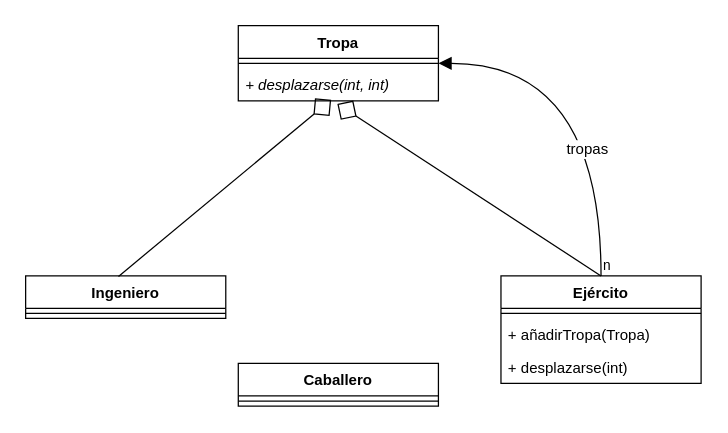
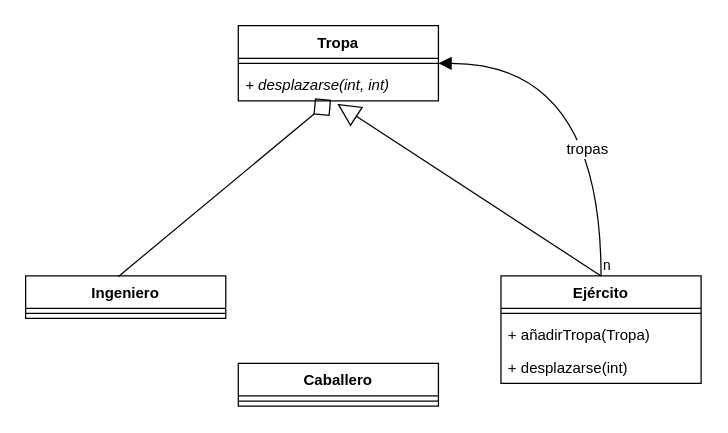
  <mxCell id="0" />
  <mxCell id="1" parent="0" />
  <mxCell id="2" value="Ejército" style="swimlane;fontStyle=1;align=center;verticalAlign=top;childLayout=stackLayout;horizontal=1;startSize=26;horizontalStack=0;resizeParent=1;resizeParentMax=0;resizeLast=0;collapsible=1;marginBottom=0;whiteSpace=wrap;html=1;" vertex="1" parent="1"><mxGeometry x="400" y="220" width="160" height="86" as="geometry" /></mxCell>
  <mxCell id="3" value="" style="line;strokeWidth=1;fillColor=none;align=left;verticalAlign=middle;spacingTop=-1;spacingLeft=3;spacingRight=3;rotatable=0;labelPosition=right;points=[];portConstraint=eastwest;strokeColor=inherit;" vertex="1" parent="2"><mxGeometry y="26" width="160" height="8" as="geometry" /></mxCell>
  <mxCell id="4" value="&lt;span&gt;+ añadirTropa(Tropa)&lt;/span&gt;" style="text;strokeColor=none;fillColor=none;align=left;verticalAlign=top;spacingLeft=4;spacingRight=4;overflow=hidden;rotatable=0;points=[[0,0.5],[1,0.5]];portConstraint=eastwest;whiteSpace=wrap;html=1;fontStyle=0" vertex="1" parent="2"><mxGeometry y="34" width="160" height="26" as="geometry" /></mxCell>
  <mxCell id="5" value="&lt;span&gt;+ desplazarse(int)&lt;/span&gt;" style="text;strokeColor=none;fillColor=none;align=left;verticalAlign=top;spacingLeft=4;spacingRight=4;overflow=hidden;rotatable=0;points=[[0,0.5],[1,0.5]];portConstraint=eastwest;whiteSpace=wrap;html=1;fontStyle=0" vertex="1" parent="2"><mxGeometry y="60" width="160" height="26" as="geometry" /></mxCell>
  <mxCell id="6" value="Caballero" style="swimlane;fontStyle=1;align=center;verticalAlign=top;childLayout=stackLayout;horizontal=1;startSize=26;horizontalStack=0;resizeParent=1;resizeParentMax=0;resizeLast=0;collapsible=1;marginBottom=0;whiteSpace=wrap;html=1;" vertex="1" parent="1"><mxGeometry x="190" y="290" width="160" height="34" as="geometry" /></mxCell>
  <mxCell id="7" value="" style="line;strokeWidth=1;fillColor=none;align=left;verticalAlign=middle;spacingTop=-1;spacingLeft=3;spacingRight=3;rotatable=0;labelPosition=right;points=[];portConstraint=eastwest;strokeColor=inherit;" vertex="1" parent="6"><mxGeometry y="26" width="160" height="8" as="geometry" /></mxCell>
  <mxCell id="8" value="Ingeniero" style="swimlane;fontStyle=1;align=center;verticalAlign=top;childLayout=stackLayout;horizontal=1;startSize=26;horizontalStack=0;resizeParent=1;resizeParentMax=0;resizeLast=0;collapsible=1;marginBottom=0;whiteSpace=wrap;html=1;" vertex="1" parent="1"><mxGeometry x="20" y="220" width="160" height="34" as="geometry" /></mxCell>
  <mxCell id="9" value="" style="line;strokeWidth=1;fillColor=none;align=left;verticalAlign=middle;spacingTop=-1;spacingLeft=3;spacingRight=3;rotatable=0;labelPosition=right;points=[];portConstraint=eastwest;strokeColor=inherit;" vertex="1" parent="8"><mxGeometry y="26" width="160" height="8" as="geometry" /></mxCell>
  <mxCell id="10" value="Tropa" style="swimlane;fontStyle=1;align=center;verticalAlign=top;childLayout=stackLayout;horizontal=1;startSize=26;horizontalStack=0;resizeParent=1;resizeParentMax=0;resizeLast=0;collapsible=1;marginBottom=0;whiteSpace=wrap;html=1;" vertex="1" parent="1"><mxGeometry x="190" y="20" width="160" height="60" as="geometry" /></mxCell>
  <mxCell id="11" value="" style="line;strokeWidth=1;fillColor=none;align=left;verticalAlign=middle;spacingTop=-1;spacingLeft=3;spacingRight=3;rotatable=0;labelPosition=right;points=[];portConstraint=eastwest;strokeColor=inherit;" vertex="1" parent="10"><mxGeometry y="26" width="160" height="8" as="geometry" /></mxCell>
  <mxCell id="12" value="&lt;i&gt;+ desplazarse(int, int)&lt;/i&gt;" style="text;strokeColor=none;fillColor=none;align=left;verticalAlign=top;spacingLeft=4;spacingRight=4;overflow=hidden;rotatable=0;points=[[0,0.5],[1,0.5]];portConstraint=eastwest;whiteSpace=wrap;html=1;" vertex="1" parent="10"><mxGeometry y="34" width="160" height="26" as="geometry" /></mxCell>
  <mxCell id="13" value="" style="endArrow=diamond;endSize=16;endFill=0;html=1;rounded=0;fontSize=12;curved=1;exitX=0.464;exitY=0.012;exitDx=0;exitDy=0;exitPerimeter=0;entryX=0.464;entryY=0.968;entryDx=0;entryDy=0;entryPerimeter=0;" edge="1" parent="1" source="8" target="12"><mxGeometry width="160" relative="1" as="geometry"><mxPoint x="200" y="160" as="sourcePoint" /><mxPoint x="360" y="160" as="targetPoint" /></mxGeometry></mxCell>
- <mxCell id="14" value="" style="endArrow=diamond;endSize=16;endFill=0;html=1;rounded=0;fontSize=12;curved=1;exitX=0.5;exitY=0;exitDx=0;exitDy=0;entryX=0.495;entryY=1.096;entryDx=0;entryDy=0;entryPerimeter=0;" edge="1" parent="1" source="2" target="12"><mxGeometry width="160" relative="1" as="geometry"><mxPoint x="220" y="266" as="sourcePoint" /><mxPoint x="390" y="150" as="targetPoint" /></mxGeometry></mxCell>
+ <mxCell id="14" value="" style="endArrow=block;endSize=16;endFill=0;html=1;rounded=0;fontSize=12;curved=1;exitX=0.5;exitY=0;exitDx=0;exitDy=0;entryX=0.495;entryY=1.096;entryDx=0;entryDy=0;entryPerimeter=0;" edge="1" parent="1" source="2" target="12"><mxGeometry width="160" relative="1" as="geometry"><mxPoint x="220" y="266" as="sourcePoint" /><mxPoint x="390" y="150" as="targetPoint" /></mxGeometry></mxCell>
  <mxCell id="15" value="" style="endArrow=block;endFill=1;html=1;edgeStyle=orthogonalEdgeStyle;align=left;verticalAlign=top;rounded=0;fontSize=12;startSize=8;endSize=8;curved=1;exitX=0.5;exitY=0;exitDx=0;exitDy=0;entryX=1;entryY=0.5;entryDx=0;entryDy=0;entryPerimeter=0;" edge="1" parent="1" source="2" target="11"><mxGeometry x="-1" relative="1" as="geometry"><mxPoint x="507" y="70" as="sourcePoint" /><mxPoint x="667" y="70" as="targetPoint" /></mxGeometry></mxCell>
  <mxCell id="16" value="n" style="edgeLabel;resizable=0;html=1;align=left;verticalAlign=bottom;" connectable="0" vertex="1" parent="15"><mxGeometry x="-1" relative="1" as="geometry" /></mxCell>
  <mxCell id="17" value="tropas" style="edgeLabel;html=1;align=center;verticalAlign=middle;resizable=0;points=[];fontSize=12;" vertex="1" connectable="0" parent="15"><mxGeometry x="-0.32" y="12" relative="1" as="geometry"><mxPoint as="offset" /></mxGeometry></mxCell>
